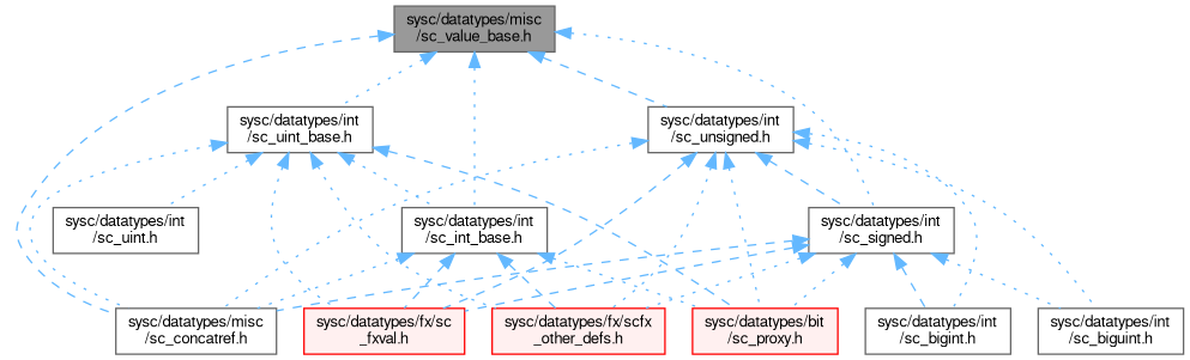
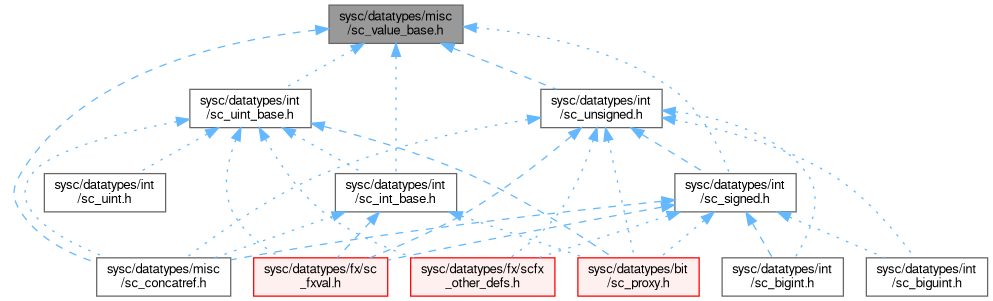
  digraph {
    node [color=grey40 fillcolor=white fontname=FreeSans fontsize=10 shape=box style=filled]
    edge [color=steelblue1 dir=back fontname=FreeSans fontsize=10 labelfontname=FreeSans labelfontsize=10 style=dotted]
    n1 [color=gray40 fillcolor=grey60 fontcolor=black height=0.2 label="sysc/datatypes/misc\l/sc_value_base.h" width=0.4]
    n2 [height=0.2 label="sysc/datatypes/int\l/sc_int_base.h" width=0.4]
    n3 [height=0.2 label="sysc/datatypes/misc\l/sc_concatref.h" width=0.4]
    n4 [height=0.2 label="sysc/datatypes/int\l/sc_signed.h" width=0.4]
    n5 [height=0.2 label="sysc/datatypes/int\l/sc_uint_base.h" width=0.4]
    n6 [height=0.2 label="sysc/datatypes/int\l/sc_unsigned.h" width=0.4]
    n7 [color=red fillcolor="#FFF0F0" height=0.2 label="sysc/datatypes/bit\l/sc_proxy.h" width=0.4]
    n8 [color=red fillcolor="#FFF0F0" height=0.2 label="sysc/datatypes/fx/sc\l_fxval.h" width=0.4]
    n9 [color=red fillcolor="#FFF0F0" height=0.2 label="sysc/datatypes/fx/scfx\l_other_defs.h" width=0.4]
    n10 [height=0.2 label="sysc/datatypes/int\l/sc_bigint.h" width=0.4]
    n11 [height=0.2 label="sysc/datatypes/int\l/sc_biguint.h" width=0.4]
    n12 [height=0.2 label="sysc/datatypes/int\l/sc_uint.h" width=0.4]
    n1 -> n2
    n1 -> n3 [style=dashed]
    n1 -> n4
    n1 -> n5
    n1 -> n6 [style=dashed]
    n2 -> n3
    n2 -> n7
    n2 -> n8 [style=dashed]
-   n2 -> n9 [style=dashed]
    n4 -> n3 [style=dashed]
    n4 -> n7
    n4 -> n8 [style=dashed]
    n4 -> n9
    n4 -> n10 [style=dashed]
    n4 -> n11
    n5 -> n2
    n5 -> n3
    n5 -> n7 [style=dashed]
    n5 -> n8
    n5 -> n9
    n5 -> n12
    n6 -> n3
    n6 -> n4 [style=dashed]
    n6 -> n7
    n6 -> n8 [style=dashed]
    n6 -> n9
    n6 -> n10
    n6 -> n11
  }
